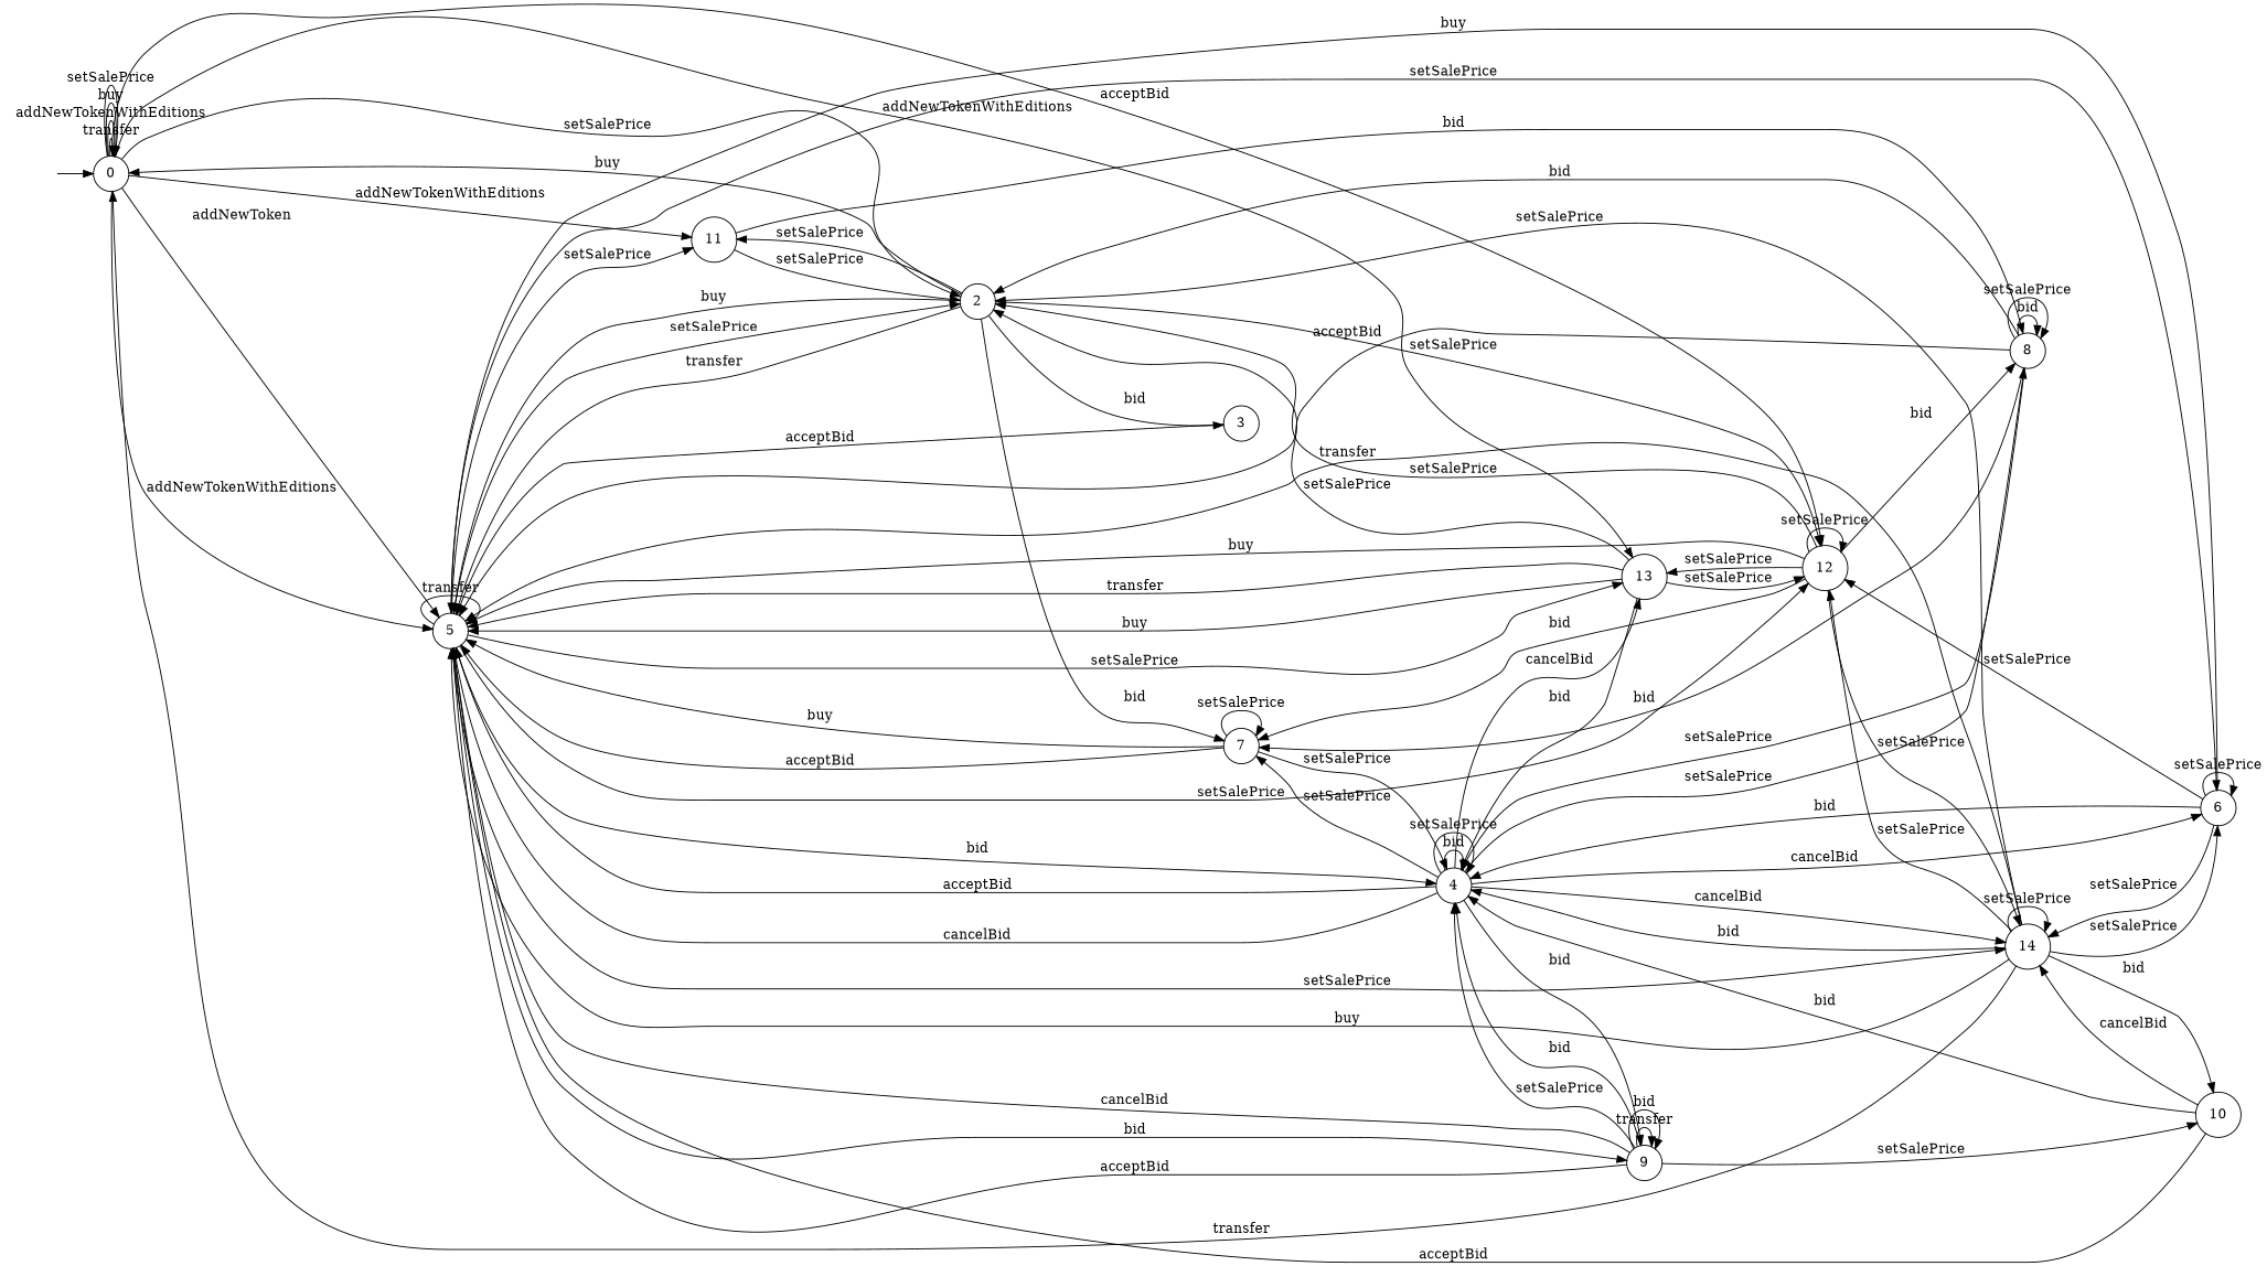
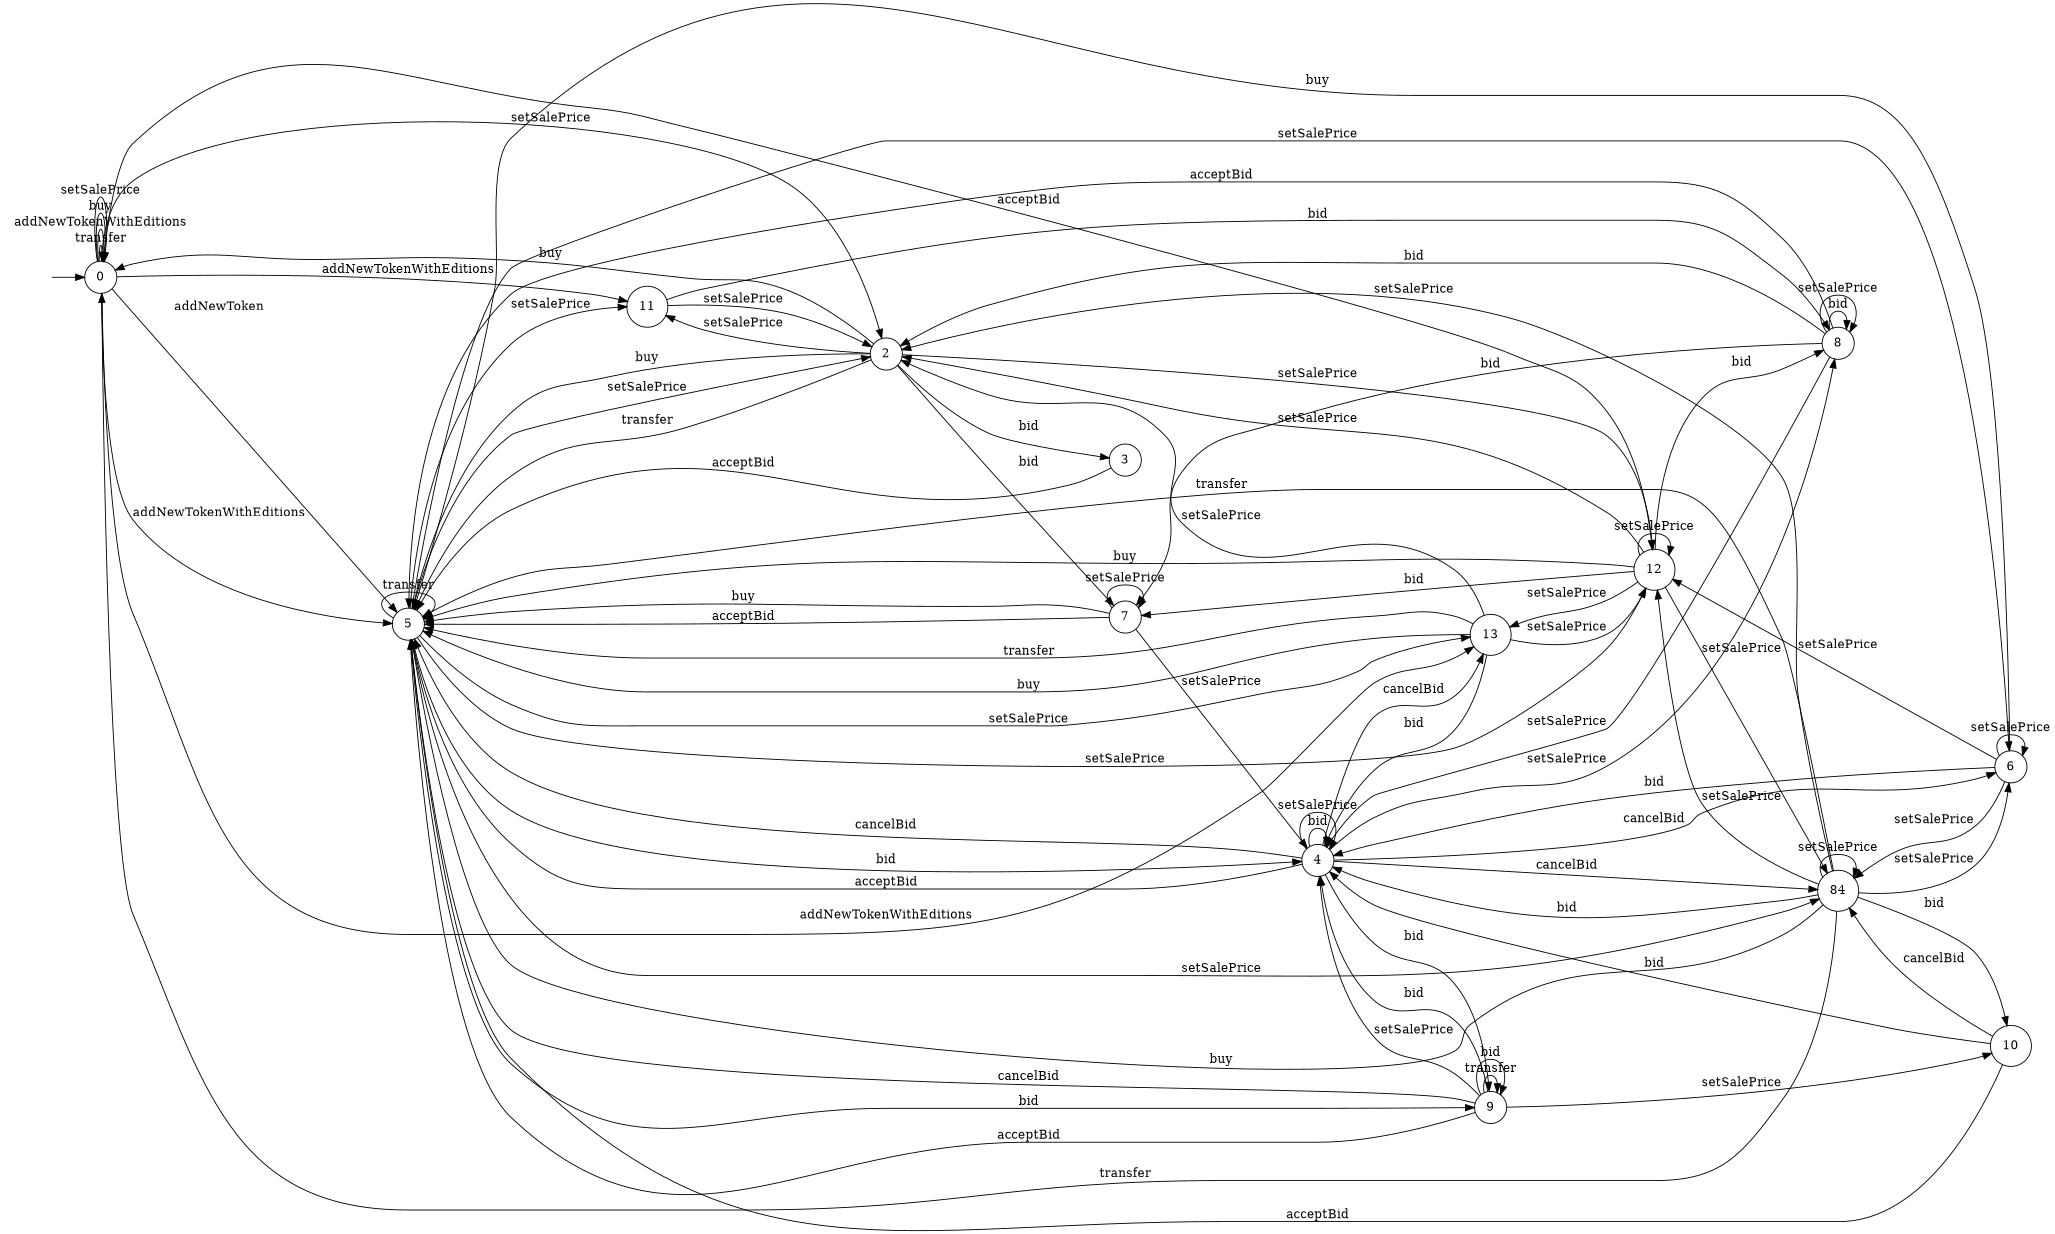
  digraph {
    rankdir=LR
    node [shape=circle]
    "" [shape=plaintext]
    n2 [label=0]
    n3 [label=5]
    n4 [label=11]
    n5 [label=2]
    n6 [label=13]
    n7 [label=12]
    n8 [label=10]
-   n9 [label=14]
+   n9 [label=84]
    n10 [label=4]
    n11 [label=6]
    n12 [label=9]
    n13 [label=8]
    n14 [label=7]
    n15 [label=3]
    "" -> n2
    n2 -> n2 [label=transfer]
    n2 -> n2 [label=addNewTokenWithEditions]
    n2 -> n2 [label=buy]
    n2 -> n2 [label=setSalePrice]
    n2 -> n3 [label=addNewToken]
    n2 -> n3 [label=addNewTokenWithEditions]
    n2 -> n4 [label=addNewTokenWithEditions]
    n2 -> n5 [label=setSalePrice]
    n2 -> n6 [label=addNewTokenWithEditions]
    n2 -> n7 [label=acceptBid]
    n3 -> n3 [label=transfer]
    n3 -> n4 [label=setSalePrice]
    n3 -> n5 [label=setSalePrice]
    n3 -> n6 [label=setSalePrice]
    n3 -> n7 [label=setSalePrice]
    n3 -> n9 [label=setSalePrice]
    n3 -> n10 [label=bid]
    n3 -> n11 [label=setSalePrice]
    n3 -> n12 [label=bid]
    n4 -> n5 [label=setSalePrice]
    n4 -> n13 [label=bid]
    n5 -> n2 [label=buy]
    n5 -> n3 [label=transfer]
    n5 -> n3 [label=buy]
    n5 -> n4 [label=setSalePrice]
    n5 -> n7 [label=setSalePrice]
    n5 -> n14 [label=bid]
    n5 -> n15 [label=bid]
    n6 -> n3 [label=transfer]
    n6 -> n3 [label=buy]
    n6 -> n5 [label=setSalePrice]
    n6 -> n7 [label=setSalePrice]
    n6 -> n10 [label=bid]
    n7 -> n3 [label=buy]
    n7 -> n5 [label=setSalePrice]
    n7 -> n6 [label=setSalePrice]
    n7 -> n7 [label=setSalePrice]
    n7 -> n9 [label=setSalePrice]
    n7 -> n13 [label=bid]
    n7 -> n14 [label=bid]
    n8 -> n3 [label=acceptBid]
    n8 -> n9 [label=cancelBid]
    n8 -> n10 [label=bid]
    n9 -> n2 [label=transfer]
    n9 -> n3 [label=transfer]
    n9 -> n3 [label=buy]
    n9 -> n5 [label=setSalePrice]
    n9 -> n7 [label=setSalePrice]
    n9 -> n8 [label=bid]
    n9 -> n9 [label=setSalePrice]
    n9 -> n10 [label=bid]
    n9 -> n11 [label=setSalePrice]
    n10 -> n3 [label=acceptBid]
    n10 -> n3 [label=cancelBid]
    n10 -> n6 [label=cancelBid]
    n10 -> n9 [label=cancelBid]
    n10 -> n10 [label=bid]
    n10 -> n10 [label=setSalePrice]
    n10 -> n11 [label=cancelBid]
    n10 -> n12 [label=bid]
    n10 -> n13 [label=setSalePrice]
-   n10 -> n14 [label=setSalePrice]
    n11 -> n3 [label=buy]
    n11 -> n7 [label=setSalePrice]
    n11 -> n9 [label=setSalePrice]
    n11 -> n10 [label=bid]
    n11 -> n11 [label=setSalePrice]
    n12 -> n3 [label=acceptBid]
    n12 -> n3 [label=cancelBid]
    n12 -> n8 [label=setSalePrice]
    n12 -> n10 [label=bid]
    n12 -> n10 [label=setSalePrice]
    n12 -> n12 [label=transfer]
    n12 -> n12 [label=bid]
    n13 -> n3 [label=acceptBid]
    n13 -> n5 [label=bid]
    n13 -> n10 [label=setSalePrice]
    n13 -> n13 [label=bid]
    n13 -> n13 [label=setSalePrice]
    n13 -> n14 [label=bid]
    n14 -> n3 [label=acceptBid]
    n14 -> n3 [label=buy]
    n14 -> n10 [label=setSalePrice]
    n14 -> n14 [label=setSalePrice]
    n15 -> n3 [label=acceptBid]
  }
